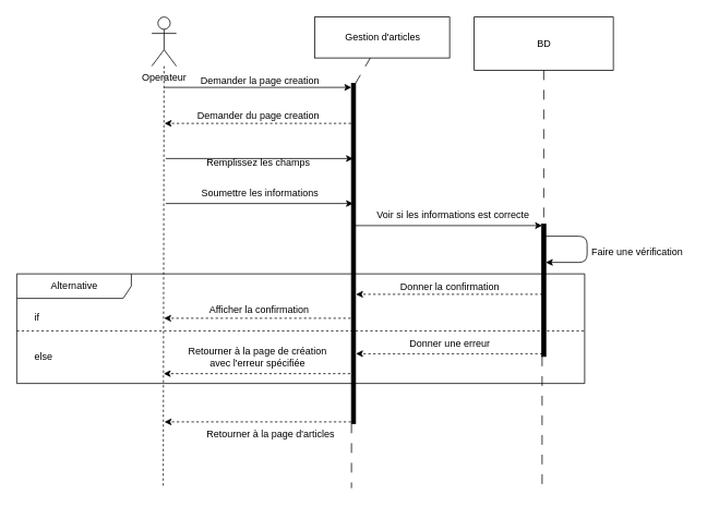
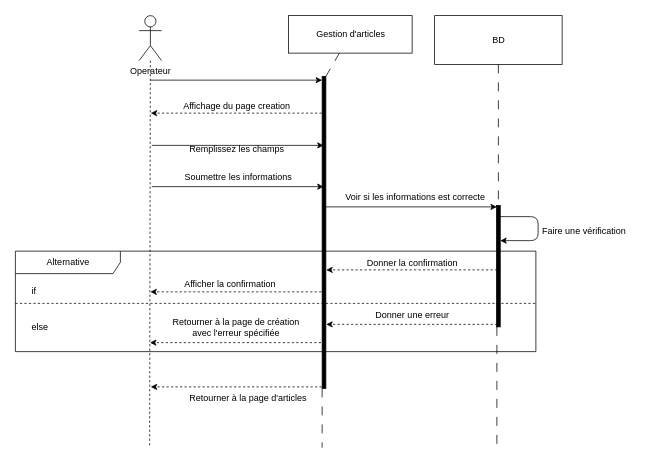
  <mxCell id="0" />
  <mxCell id="1" parent="0" />
  <mxCell id="2" value="Alternative" style="shape=umlFrame;tabWidth=110;tabHeight=30;tabPosition=left;html=1;boundedLbl=1;labelInHeader=1;width=140;height=30;movable=1;resizable=1;rotatable=1;deletable=1;editable=1;connectable=1;" parent="1" vertex="1"><mxGeometry x="20" y="334" width="694" height="134" as="geometry" /></mxCell>
  <mxCell id="3" value="if" style="text" parent="2" vertex="1"><mxGeometry width="100" height="20" relative="1" as="geometry"><mxPoint x="20" y="40" as="offset" /></mxGeometry></mxCell>
  <mxCell id="4" value="else" style="line;strokeWidth=1;dashed=1;labelPosition=center;verticalLabelPosition=bottom;align=left;verticalAlign=top;spacingLeft=20;spacingTop=15;" parent="2" vertex="1"><mxGeometry y="67" width="694" height="5.36" as="geometry" /></mxCell>
  <mxCell id="5" value="" style="edgeStyle=none;orthogonalLoop=1;jettySize=auto;html=1;dashed=1;" parent="2" edge="1"><mxGeometry width="80" relative="1" as="geometry"><mxPoint x="642.5" y="24.995" as="sourcePoint" /><mxPoint x="414.5" y="24.995" as="targetPoint" /><Array as="points" /></mxGeometry></mxCell>
  <mxCell id="6" value="Donner la confirmation" style="text;html=1;align=center;verticalAlign=middle;resizable=0;points=[];autosize=1;strokeColor=none;fillColor=none;" parent="2" vertex="1"><mxGeometry x="459" y="2.996" width="139" height="26" as="geometry" /></mxCell>
  <mxCell id="7" value="" style="edgeStyle=none;orthogonalLoop=1;jettySize=auto;html=1;dashed=1;" parent="2" edge="1"><mxGeometry width="80" relative="1" as="geometry"><mxPoint x="642.5" y="97.646" as="sourcePoint" /><mxPoint x="414.5" y="97.646" as="targetPoint" /><Array as="points" /></mxGeometry></mxCell>
  <mxCell id="8" value="Donner une erreur" style="text;html=1;align=center;verticalAlign=middle;resizable=0;points=[];autosize=1;strokeColor=none;fillColor=none;" parent="2" vertex="1"><mxGeometry x="470.5" y="72.357" width="116" height="26" as="geometry" /></mxCell>
  <mxCell id="9" value="" style="edgeStyle=none;orthogonalLoop=1;jettySize=auto;html=1;dashed=1;" parent="2" edge="1"><mxGeometry width="80" relative="1" as="geometry"><mxPoint x="407.5" y="122.0" as="sourcePoint" /><mxPoint x="179.5" y="122.0" as="targetPoint" /><Array as="points" /></mxGeometry></mxCell>
  <mxCell id="10" value="Retourner à la page de création &lt;br&gt;avec l'erreur spécifiée" style="text;html=1;align=center;verticalAlign=middle;resizable=0;points=[];autosize=1;strokeColor=none;fillColor=none;" parent="2" vertex="1"><mxGeometry x="200.5" y="81.0" width="187" height="41" as="geometry" /></mxCell>
  <mxCell id="11" value="" style="edgeStyle=none;orthogonalLoop=1;jettySize=auto;html=1;dashed=1;" parent="2" edge="1"><mxGeometry width="80" relative="1" as="geometry"><mxPoint x="408.0" y="54.335" as="sourcePoint" /><mxPoint x="180" y="54.335" as="targetPoint" /><Array as="points" /></mxGeometry></mxCell>
- <mxCell id="12" value="Afficher la confirmation" style="text;html=1;align=center;verticalAlign=middle;resizable=0;points=[];autosize=1;strokeColor=none;fillColor=none;" parent="2" vertex="1"><mxGeometry x="226" y="30.996" width="140" height="26" as="geometry" /></mxCell>
+ <mxCell id="12" value="Afficher la confirmation" style="text;html=1;align=center;verticalAlign=middle;resizable=0;points=[];autosize=1;strokeColor=none;fillColor=none;" parent="2" vertex="1"><mxGeometry x="216" y="30.996" width="140" height="26" as="geometry" /></mxCell>
  <mxCell id="13" style="edgeStyle=none;html=1;endArrow=none;endFill=0;dashed=1;startArrow=none;" parent="1" source="14" edge="1"><mxGeometry relative="1" as="geometry"><mxPoint x="199" y="596" as="targetPoint" /><mxPoint x="199" y="362" as="sourcePoint" /></mxGeometry></mxCell>
  <mxCell id="14" value="Operateur" style="shape=umlActor;verticalLabelPosition=bottom;verticalAlign=top;html=1;" parent="1" vertex="1"><mxGeometry x="185" y="20" width="30" height="60" as="geometry" /></mxCell>
  <mxCell id="15" value="Gestion d'articles" style="html=1;" parent="1" vertex="1"><mxGeometry x="384" y="20" width="165" height="50" as="geometry" /></mxCell>
  <mxCell id="16" value="" style="edgeStyle=none;html=1;endArrow=none;endFill=0;dashed=1;dashPattern=12 12;startArrow=none;" parent="1" source="32" edge="1"><mxGeometry relative="1" as="geometry"><mxPoint x="429" y="596" as="targetPoint" /><mxPoint x="429" y="347" as="sourcePoint" /></mxGeometry></mxCell>
  <mxCell id="17" value="BD" style="html=1;" parent="1" vertex="1"><mxGeometry x="579" y="20" width="170" height="65" as="geometry" /></mxCell>
  <mxCell id="18" value="" style="edgeStyle=none;html=1;endArrow=none;endFill=0;dashed=1;dashPattern=12 12;startArrow=none;" parent="1" source="34" edge="1"><mxGeometry relative="1" as="geometry"><mxPoint x="662" y="596" as="targetPoint" /><mxPoint x="662" y="345" as="sourcePoint" /><Array as="points" /></mxGeometry></mxCell>
  <mxCell id="19" value="" style="edgeStyle=none;orthogonalLoop=1;jettySize=auto;html=1;" parent="1" edge="1"><mxGeometry width="80" relative="1" as="geometry"><mxPoint x="200" y="106" as="sourcePoint" /><mxPoint x="429" y="106" as="targetPoint" /><Array as="points" /></mxGeometry></mxCell>
- <mxCell id="20" value="Demander la page creation" style="text;html=1;align=center;verticalAlign=middle;resizable=0;points=[];autosize=1;strokeColor=none;fillColor=none;" parent="1" vertex="1"><mxGeometry x="235" y="85" width="163" height="26" as="geometry" /></mxCell>
  <mxCell id="21" value="" style="edgeStyle=none;orthogonalLoop=1;jettySize=auto;html=1;dashed=1;" parent="1" edge="1"><mxGeometry width="80" relative="1" as="geometry"><mxPoint x="428.5" y="150" as="sourcePoint" /><mxPoint x="200.5" y="150" as="targetPoint" /><Array as="points" /></mxGeometry></mxCell>
- <mxCell id="22" value="Demander du page creation" style="text;html=1;align=center;verticalAlign=middle;resizable=0;points=[];autosize=1;strokeColor=none;fillColor=none;" parent="1" vertex="1"><mxGeometry x="234.5" y="128" width="160" height="26" as="geometry" /></mxCell>
+ <mxCell id="22" value="Affichage du page creation" style="text;html=1;align=center;verticalAlign=middle;resizable=0;points=[];autosize=1;strokeColor=none;fillColor=none;" parent="1" vertex="1"><mxGeometry x="234.5" y="128" width="160" height="26" as="geometry" /></mxCell>
  <mxCell id="23" value="" style="edgeStyle=none;orthogonalLoop=1;jettySize=auto;html=1;" parent="1" edge="1"><mxGeometry width="80" relative="1" as="geometry"><mxPoint x="202" y="193" as="sourcePoint" /><mxPoint x="431" y="193" as="targetPoint" /><Array as="points" /></mxGeometry></mxCell>
  <mxCell id="24" value="Remplissez les champs" style="text;html=1;align=center;verticalAlign=middle;resizable=0;points=[];autosize=1;strokeColor=none;fillColor=none;" parent="1" vertex="1"><mxGeometry x="242.5" y="185" width="144" height="26" as="geometry" /></mxCell>
  <mxCell id="25" value="" style="edgeStyle=none;orthogonalLoop=1;jettySize=auto;html=1;" parent="1" edge="1"><mxGeometry width="80" relative="1" as="geometry"><mxPoint x="202" y="248" as="sourcePoint" /><mxPoint x="431" y="248" as="targetPoint" /><Array as="points" /></mxGeometry></mxCell>
  <mxCell id="26" value="Soumettre les informations" style="text;html=1;align=center;verticalAlign=middle;resizable=0;points=[];autosize=1;strokeColor=none;fillColor=none;" parent="1" vertex="1"><mxGeometry x="236.5" y="223" width="161" height="26" as="geometry" /></mxCell>
  <mxCell id="27" value="" style="edgeStyle=none;orthogonalLoop=1;jettySize=auto;html=1;" parent="1" edge="1"><mxGeometry width="80" relative="1" as="geometry"><mxPoint x="433" y="275" as="sourcePoint" /><mxPoint x="662" y="275" as="targetPoint" /><Array as="points" /></mxGeometry></mxCell>
  <mxCell id="28" value="Voir si les informations est correcte" style="text;html=1;align=center;verticalAlign=middle;resizable=0;points=[];autosize=1;strokeColor=none;fillColor=none;" parent="1" vertex="1"><mxGeometry x="451" y="249" width="204" height="26" as="geometry" /></mxCell>
  <mxCell id="29" value="" style="edgeStyle=none;orthogonalLoop=1;jettySize=auto;html=1;dashed=1;" parent="1" edge="1"><mxGeometry width="80" relative="1" as="geometry"><mxPoint x="428.5" y="515" as="sourcePoint" /><mxPoint x="200.5" y="515" as="targetPoint" /><Array as="points" /></mxGeometry></mxCell>
  <mxCell id="30" value="Retourner à la page d'articles" style="text;html=1;align=center;verticalAlign=middle;resizable=0;points=[];autosize=1;strokeColor=none;fillColor=none;" parent="1" vertex="1"><mxGeometry x="243" y="517" width="174" height="26" as="geometry" /></mxCell>
  <mxCell id="31" value="" style="edgeStyle=none;html=1;endArrow=none;endFill=0;dashed=1;dashPattern=12 12;startArrow=none;" parent="1" source="15" target="32" edge="1"><mxGeometry relative="1" as="geometry"><mxPoint x="429" y="596" as="targetPoint" /><mxPoint x="431.387" y="70" as="sourcePoint" /></mxGeometry></mxCell>
  <mxCell id="32" value="" style="html=1;points=[];perimeter=orthogonalPerimeter;fillColor=strokeColor;" parent="1" vertex="1"><mxGeometry x="429" y="101" width="5" height="416" as="geometry" /></mxCell>
  <mxCell id="33" value="" style="edgeStyle=none;html=1;endArrow=none;endFill=0;dashed=1;dashPattern=12 12;startArrow=none;" parent="1" source="17" target="34" edge="1"><mxGeometry relative="1" as="geometry"><mxPoint x="662" y="596" as="targetPoint" /><mxPoint x="663.909" y="70" as="sourcePoint" /><Array as="points" /></mxGeometry></mxCell>
  <mxCell id="34" value="" style="html=1;points=[];perimeter=orthogonalPerimeter;fillColor=strokeColor;" parent="1" vertex="1"><mxGeometry x="661.5" y="273" width="5" height="162" as="geometry" /></mxCell>
  <mxCell id="35" value="" style="edgeStyle=none;orthogonalLoop=1;jettySize=auto;html=1;" parent="1" edge="1"><mxGeometry width="80" relative="1" as="geometry"><mxPoint x="661.5" y="288" as="sourcePoint" /><mxPoint x="666.5" y="320" as="targetPoint" /><Array as="points"><mxPoint x="717" y="288" /><mxPoint x="717" y="320" /></Array></mxGeometry></mxCell>
  <mxCell id="36" value="Faire une vérification" style="text;html=1;align=center;verticalAlign=middle;resizable=0;points=[];autosize=1;strokeColor=none;fillColor=none;" parent="1" vertex="1"><mxGeometry x="713" y="295" width="129" height="26" as="geometry" /></mxCell>
